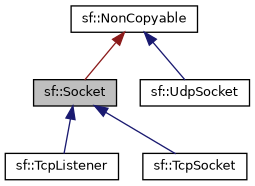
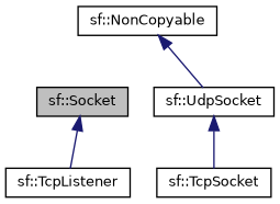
  digraph {
    node [color=black fillcolor=white fontname=Helvetica fontsize=10 shape=record style=filled]
    edge [color=midnightblue dir=back fontname=Helvetica fontsize=10 labelfontname=Helvetica labelfontsize=10 style=solid]
    n1 [fillcolor=grey75 fontcolor=black height=0.2 label="sf::Socket" width=0.4]
    n2 [height=0.2 label="sf::TcpListener" width=0.4]
    n3 [height=0.2 label="sf::TcpSocket" width=0.4]
    n4 [height=0.2 label="sf::UdpSocket" width=0.4]
    n5 [height=0.2 label="sf::NonCopyable" width=0.4]
    n1 -> n2
-   n1 -> n3
-   n5 -> n1 [color=firebrick4]
+   n4 -> n3
    n5 -> n4
  }
